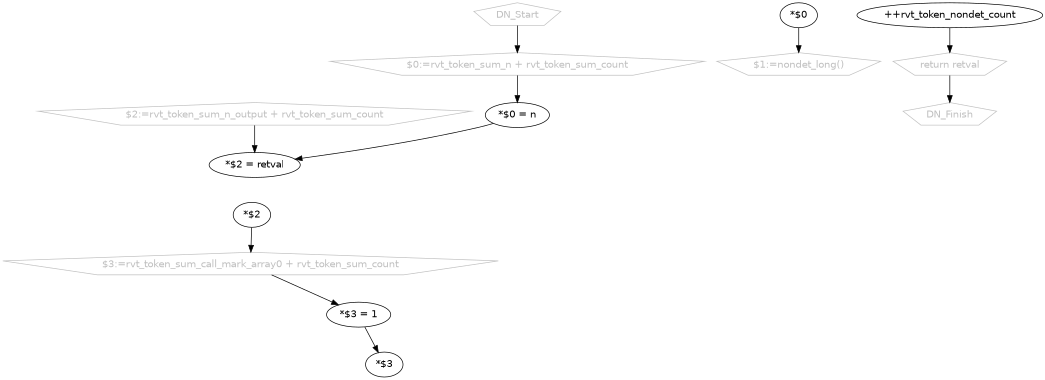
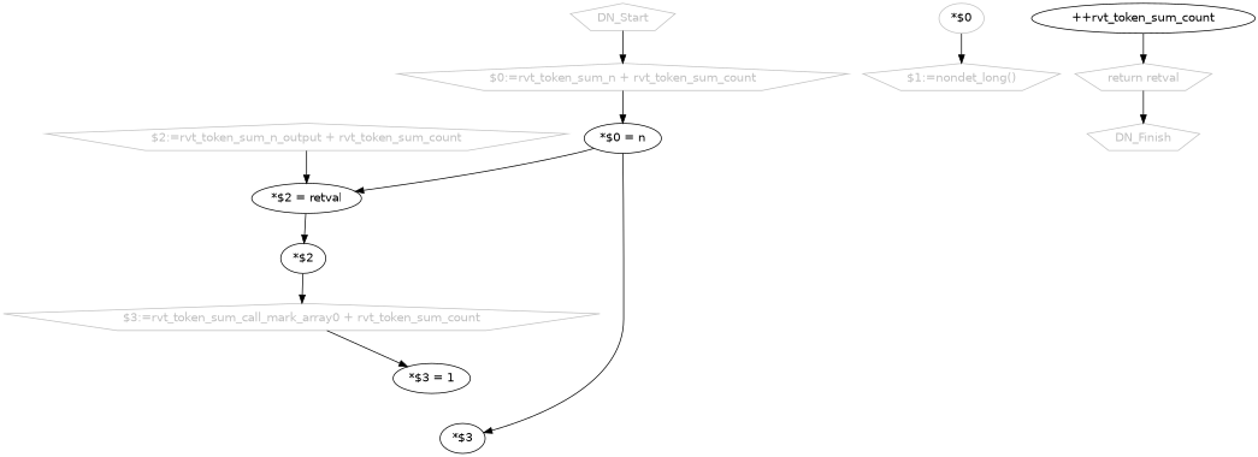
  digraph {
    fontname="DejaVu Sans"
    node [fontname="DejaVu Sans"]
    edge [fontname="DejaVu Sans"]
    n1 [color=grey fontcolor=grey label=DN_Start shape=pentagon]
    n2 [color=grey fontcolor=grey label="$0:=rvt_token_sum_n + rvt_token_sum_count" shape=pentagon]
    n3 [label="*$0 = n"]
    n4 [label="*$2 = retval"]
-   n5 [label="*$0"]
+   n5 [label="*$0" color=grey]
    n6 [color=grey fontcolor=grey label="$1:=nondet_long()" shape=pentagon]
    n7 [color=grey fontcolor=grey label="$2:=rvt_token_sum_n_output + rvt_token_sum_count" shape=pentagon]
    n8 [label="*$2"]
    n9 [color=grey fontcolor=grey label="$3:=rvt_token_sum_call_mark_array0 + rvt_token_sum_count" shape=pentagon]
    n10 [label="*$3 = 1"]
    n11 [label="*$3"]
-   n12 [label="++rvt_token_nondet_count"]
+   n12 [label="++rvt_token_sum_count"]
    n13 [color=grey fontcolor=grey label="return retval" shape=pentagon]
    n14 [color=grey fontcolor=grey label=DN_Finish shape=pentagon]
    n1 -> n2
    n2 -> n3
    n3 -> n4
+   n4 -> n8
    n5 -> n6
    n7 -> n4
    n8 -> n9
    n9 -> n10
-   n10 -> n11
+   n3 -> n11
    n12 -> n13
    n13 -> n14
  }
